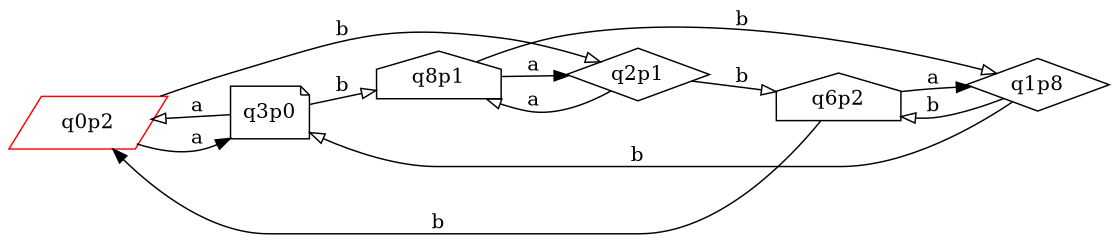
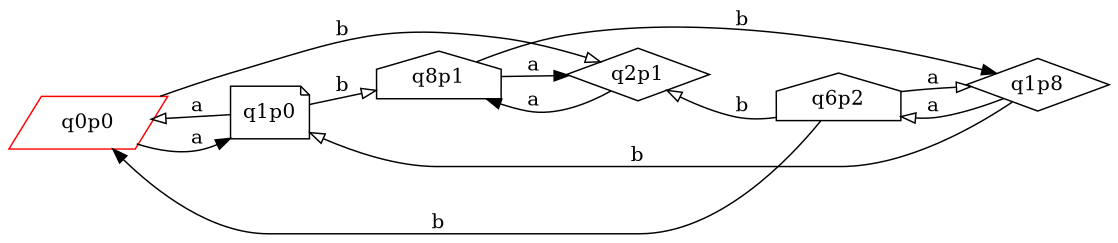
  digraph {
    rankdir=LR
    node [shape=diamond]
    edge [arrowhead=onormal]
-   q0p0 [color=red shape=parallelogram label=q0p2]
-   q1p0 [shape=note label=q3p0]
+   q0p0 [color=red shape=parallelogram]
+   q1p0 [shape=note]
    n3 [label=q2p1]
    n4 [label=q8p1 shape=house]
    n5 [label=q6p2 shape=house]
    n6 [label=q1p8]
    q0p0 -> q1p0 [arrowhead=normal label=a]
    q0p0 -> n3 [label=b]
    q1p0 -> q0p0 [label=a]
    q1p0 -> n4 [label=b]
-   n3 -> n4 [label=a]
-   n3 -> n5 [label=b]
+   n3 -> n4 [arrowhead=normal label=a]
+   n5 -> n3 [label=b]
    n4 -> n3 [arrowhead=normal label=a]
-   n4 -> n6 [label=b]
+   n4 -> n6 [arrowhead=normal label=b]
    n5 -> q0p0 [arrowhead=normal label=b]
-   n5 -> n6 [arrowhead=normal label=a]
+   n5 -> n6 [label=a]
    n6 -> q1p0 [label=b]
-   n6 -> n5 [label=b]
+   n6 -> n5 [label=a]
  }
